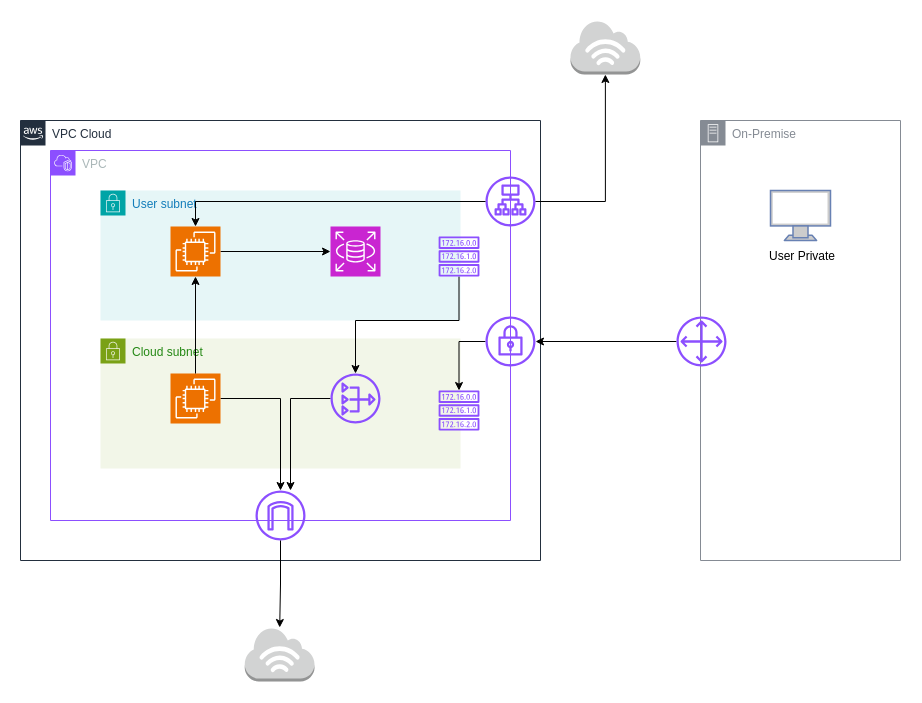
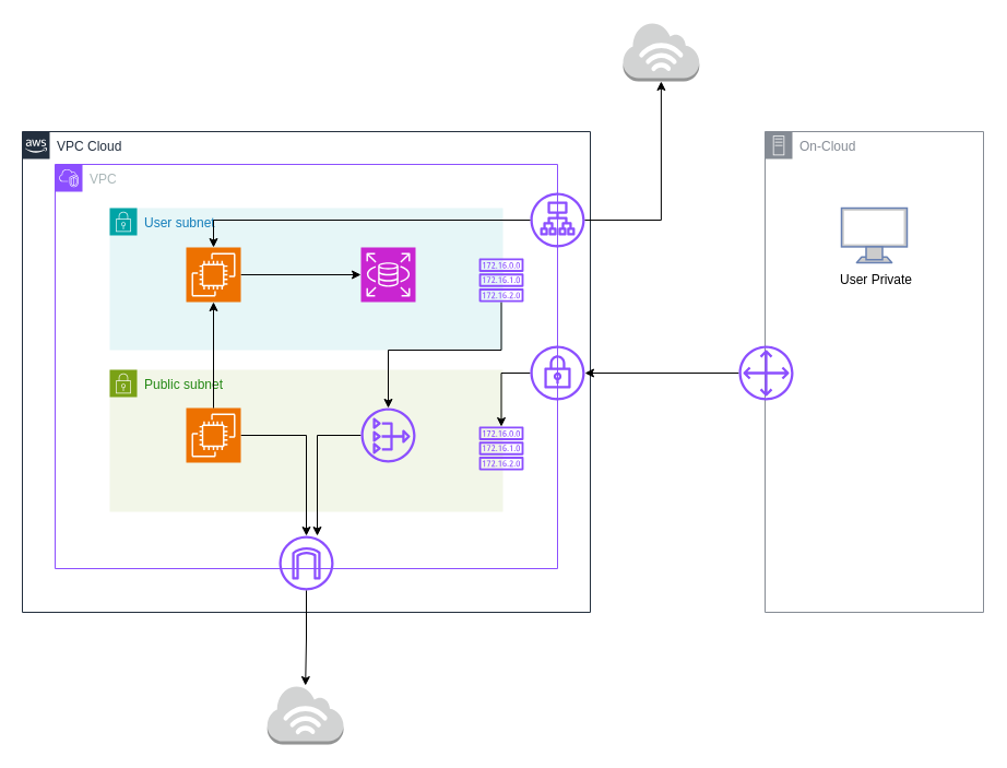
  <mxCell id="0" />
  <mxCell id="1" parent="0" />
  <mxCell id="2" value="VPC" style="points=[[0,0],[0.25,0],[0.5,0],[0.75,0],[1,0],[1,0.25],[1,0.5],[1,0.75],[1,1],[0.75,1],[0.5,1],[0.25,1],[0,1],[0,0.75],[0,0.5],[0,0.25]];outlineConnect=0;gradientColor=none;html=1;whiteSpace=wrap;fontSize=12;fontStyle=0;container=1;pointerEvents=0;collapsible=0;recursiveResize=0;shape=mxgraph.aws4.group;grIcon=mxgraph.aws4.group_vpc2;strokeColor=#8C4FFF;fillColor=none;verticalAlign=top;align=left;spacingLeft=30;fontColor=#AAB7B8;dashed=0;" parent="1" vertex="1"><mxGeometry x="50" y="150" width="460" height="370" as="geometry" /></mxCell>
  <mxCell id="3" value="User subnet" style="points=[[0,0],[0.25,0],[0.5,0],[0.75,0],[1,0],[1,0.25],[1,0.5],[1,0.75],[1,1],[0.75,1],[0.5,1],[0.25,1],[0,1],[0,0.75],[0,0.5],[0,0.25]];outlineConnect=0;gradientColor=none;html=1;whiteSpace=wrap;fontSize=12;fontStyle=0;container=1;pointerEvents=0;collapsible=0;recursiveResize=0;shape=mxgraph.aws4.group;grIcon=mxgraph.aws4.group_security_group;grStroke=0;strokeColor=#00A4A6;fillColor=#E6F6F7;verticalAlign=top;align=left;spacingLeft=30;fontColor=#147EBA;dashed=0;" parent="1" vertex="1"><mxGeometry x="100" y="190" width="360" height="130" as="geometry" /></mxCell>
- <mxCell id="4" value="Cloud subnet" style="points=[[0,0],[0.25,0],[0.5,0],[0.75,0],[1,0],[1,0.25],[1,0.5],[1,0.75],[1,1],[0.75,1],[0.5,1],[0.25,1],[0,1],[0,0.75],[0,0.5],[0,0.25]];outlineConnect=0;gradientColor=none;html=1;whiteSpace=wrap;fontSize=12;fontStyle=0;container=1;pointerEvents=0;collapsible=0;recursiveResize=0;shape=mxgraph.aws4.group;grIcon=mxgraph.aws4.group_security_group;grStroke=0;strokeColor=#7AA116;fillColor=#F2F6E8;verticalAlign=top;align=left;spacingLeft=30;fontColor=#248814;dashed=0;" parent="1" vertex="1"><mxGeometry x="100" y="338" width="360" height="130" as="geometry" /></mxCell>
+ <mxCell id="4" value="Public subnet" style="points=[[0,0],[0.25,0],[0.5,0],[0.75,0],[1,0],[1,0.25],[1,0.5],[1,0.75],[1,1],[0.75,1],[0.5,1],[0.25,1],[0,1],[0,0.75],[0,0.5],[0,0.25]];outlineConnect=0;gradientColor=none;html=1;whiteSpace=wrap;fontSize=12;fontStyle=0;container=1;pointerEvents=0;collapsible=0;recursiveResize=0;shape=mxgraph.aws4.group;grIcon=mxgraph.aws4.group_security_group;grStroke=0;strokeColor=#7AA116;fillColor=#F2F6E8;verticalAlign=top;align=left;spacingLeft=30;fontColor=#248814;dashed=0;" parent="1" vertex="1"><mxGeometry x="100" y="338" width="360" height="130" as="geometry" /></mxCell>
  <mxCell id="5" value="VPC Cloud" style="points=[[0,0],[0.25,0],[0.5,0],[0.75,0],[1,0],[1,0.25],[1,0.5],[1,0.75],[1,1],[0.75,1],[0.5,1],[0.25,1],[0,1],[0,0.75],[0,0.5],[0,0.25]];outlineConnect=0;gradientColor=none;html=1;whiteSpace=wrap;fontSize=12;fontStyle=0;container=1;pointerEvents=0;collapsible=0;recursiveResize=0;shape=mxgraph.aws4.group;grIcon=mxgraph.aws4.group_aws_cloud_alt;strokeColor=#232F3E;fillColor=none;verticalAlign=top;align=left;spacingLeft=30;fontColor=#232F3E;dashed=0;" parent="1" vertex="1"><mxGeometry x="20" width="520" height="440" as="geometry" y="120" /></mxCell>
  <mxCell id="6" style="edgeStyle=orthogonalEdgeStyle;rounded=0;orthogonalLoop=1;jettySize=auto;html=1;" edge="1" parent="5" source="7" target="10"><mxGeometry relative="1" as="geometry" /></mxCell>
  <mxCell id="7" value="" style="sketch=0;points=[[0,0,0],[0.25,0,0],[0.5,0,0],[0.75,0,0],[1,0,0],[0,1,0],[0.25,1,0],[0.5,1,0],[0.75,1,0],[1,1,0],[0,0.25,0],[0,0.5,0],[0,0.75,0],[1,0.25,0],[1,0.5,0],[1,0.75,0]];outlineConnect=0;fontColor=#232F3E;fillColor=#ED7100;strokeColor=#ffffff;dashed=0;verticalLabelPosition=bottom;verticalAlign=top;align=center;html=1;fontSize=12;fontStyle=0;aspect=fixed;shape=mxgraph.aws4.resourceIcon;resIcon=mxgraph.aws4.ec2;" parent="5" vertex="1"><mxGeometry x="150" y="106" width="50" height="50" as="geometry" /></mxCell>
  <mxCell id="8" style="edgeStyle=orthogonalEdgeStyle;rounded=0;orthogonalLoop=1;jettySize=auto;html=1;" edge="1" parent="5" source="9" target="11"><mxGeometry relative="1" as="geometry" /></mxCell>
  <mxCell id="9" value="" style="sketch=0;points=[[0,0,0],[0.25,0,0],[0.5,0,0],[0.75,0,0],[1,0,0],[0,1,0],[0.25,1,0],[0.5,1,0],[0.75,1,0],[1,1,0],[0,0.25,0],[0,0.5,0],[0,0.75,0],[1,0.25,0],[1,0.5,0],[1,0.75,0]];outlineConnect=0;fontColor=#232F3E;fillColor=#ED7100;strokeColor=#ffffff;dashed=0;verticalLabelPosition=bottom;verticalAlign=top;align=center;html=1;fontSize=12;fontStyle=0;aspect=fixed;shape=mxgraph.aws4.resourceIcon;resIcon=mxgraph.aws4.ec2;" parent="5" vertex="1"><mxGeometry x="150" y="253" width="50" height="50" as="geometry" /></mxCell>
  <mxCell id="10" value="" style="sketch=0;points=[[0,0,0],[0.25,0,0],[0.5,0,0],[0.75,0,0],[1,0,0],[0,1,0],[0.25,1,0],[0.5,1,0],[0.75,1,0],[1,1,0],[0,0.25,0],[0,0.5,0],[0,0.75,0],[1,0.25,0],[1,0.5,0],[1,0.75,0]];outlineConnect=0;fontColor=#232F3E;fillColor=#C925D1;strokeColor=#ffffff;dashed=0;verticalLabelPosition=bottom;verticalAlign=top;align=center;html=1;fontSize=12;fontStyle=0;aspect=fixed;shape=mxgraph.aws4.resourceIcon;resIcon=mxgraph.aws4.rds;" parent="5" vertex="1"><mxGeometry x="310" y="106" width="50" height="50" as="geometry" /></mxCell>
  <mxCell id="11" value="" style="sketch=0;outlineConnect=0;fontColor=#232F3E;gradientColor=none;fillColor=#8C4FFF;strokeColor=none;dashed=0;verticalLabelPosition=bottom;verticalAlign=top;align=center;html=1;fontSize=12;fontStyle=0;aspect=fixed;pointerEvents=1;shape=mxgraph.aws4.internet_gateway;" parent="5" vertex="1"><mxGeometry x="235" y="370" width="50" height="50" as="geometry" /></mxCell>
  <mxCell id="12" style="edgeStyle=orthogonalEdgeStyle;rounded=0;orthogonalLoop=1;jettySize=auto;html=1;" edge="1" parent="5" source="13" target="11"><mxGeometry relative="1" as="geometry"><Array as="points"><mxPoint x="270" y="278" /></Array></mxGeometry></mxCell>
  <mxCell id="13" value="" style="sketch=0;outlineConnect=0;fontColor=#232F3E;gradientColor=none;fillColor=#8C4FFF;strokeColor=none;dashed=0;verticalLabelPosition=bottom;verticalAlign=top;align=center;html=1;fontSize=12;fontStyle=0;aspect=fixed;pointerEvents=1;shape=mxgraph.aws4.nat_gateway;" parent="5" vertex="1"><mxGeometry x="310" y="253" width="50" height="50" as="geometry" /></mxCell>
  <mxCell id="14" style="edgeStyle=orthogonalEdgeStyle;rounded=0;orthogonalLoop=1;jettySize=auto;html=1;" edge="1" parent="5" source="15" target="19"><mxGeometry relative="1" as="geometry" /></mxCell>
  <mxCell id="15" value="" style="sketch=0;outlineConnect=0;fontColor=#232F3E;gradientColor=none;fillColor=#8C4FFF;strokeColor=none;dashed=0;verticalLabelPosition=bottom;verticalAlign=top;align=center;html=1;fontSize=12;fontStyle=0;aspect=fixed;pointerEvents=1;shape=mxgraph.aws4.vpn_gateway;" vertex="1" parent="5"><mxGeometry x="465" y="196" width="50" height="50" as="geometry" /></mxCell>
  <mxCell id="16" style="edgeStyle=orthogonalEdgeStyle;rounded=0;orthogonalLoop=1;jettySize=auto;html=1;entryX=0.5;entryY=1;entryDx=0;entryDy=0;entryPerimeter=0;" edge="1" parent="5" source="9" target="7"><mxGeometry relative="1" as="geometry" /></mxCell>
  <mxCell id="17" style="edgeStyle=orthogonalEdgeStyle;rounded=0;orthogonalLoop=1;jettySize=auto;html=1;" edge="1" parent="5" source="18" target="13"><mxGeometry relative="1" as="geometry"><Array as="points"><mxPoint x="439" y="200" /><mxPoint x="335" y="200" /></Array></mxGeometry></mxCell>
  <mxCell id="18" value="" style="sketch=0;outlineConnect=0;fontColor=#232F3E;gradientColor=none;fillColor=#8C4FFF;strokeColor=none;dashed=0;verticalLabelPosition=bottom;verticalAlign=top;align=center;html=1;fontSize=12;fontStyle=0;aspect=fixed;pointerEvents=1;shape=mxgraph.aws4.route_table;" vertex="1" parent="5"><mxGeometry x="418" y="116" width="41.05" height="40" as="geometry" /></mxCell>
  <mxCell id="19" value="" style="sketch=0;outlineConnect=0;fontColor=#232F3E;gradientColor=none;fillColor=#8C4FFF;strokeColor=none;dashed=0;verticalLabelPosition=bottom;verticalAlign=top;align=center;html=1;fontSize=12;fontStyle=0;aspect=fixed;pointerEvents=1;shape=mxgraph.aws4.route_table;" vertex="1" parent="5"><mxGeometry x="418" y="270" width="41.05" height="40" as="geometry" /></mxCell>
  <mxCell id="20" value="" style="sketch=0;outlineConnect=0;fontColor=#232F3E;gradientColor=none;fillColor=#8C4FFF;strokeColor=none;dashed=0;verticalLabelPosition=bottom;verticalAlign=top;align=center;html=1;fontSize=12;fontStyle=0;aspect=fixed;pointerEvents=1;shape=mxgraph.aws4.application_load_balancer;" vertex="1" parent="5"><mxGeometry x="465" y="56" width="50" height="50" as="geometry" /></mxCell>
  <mxCell id="21" style="edgeStyle=orthogonalEdgeStyle;rounded=0;orthogonalLoop=1;jettySize=auto;html=1;entryX=0.5;entryY=0;entryDx=0;entryDy=0;entryPerimeter=0;" edge="1" parent="5" source="20" target="7"><mxGeometry relative="1" as="geometry" /></mxCell>
- <mxCell id="22" value="On-Premise" style="sketch=0;outlineConnect=0;gradientColor=none;html=1;whiteSpace=wrap;fontSize=12;fontStyle=0;shape=mxgraph.aws4.group;grIcon=mxgraph.aws4.group_on_premise;strokeColor=#858B94;fillColor=none;verticalAlign=top;align=left;spacingLeft=30;fontColor=#858B94;dashed=0;" parent="1" vertex="1"><mxGeometry x="700" width="200" height="440" as="geometry" y="120" /></mxCell>
+ <mxCell id="22" value="On-Cloud" style="sketch=0;outlineConnect=0;gradientColor=none;html=1;whiteSpace=wrap;fontSize=12;fontStyle=0;shape=mxgraph.aws4.group;grIcon=mxgraph.aws4.group_on_premise;strokeColor=#858B94;fillColor=none;verticalAlign=top;align=left;spacingLeft=30;fontColor=#858B94;dashed=0;" parent="1" vertex="1"><mxGeometry x="700" width="200" height="440" as="geometry" y="120" /></mxCell>
  <mxCell id="23" value="" style="fontColor=#0066CC;verticalAlign=top;verticalLabelPosition=bottom;labelPosition=center;align=center;html=1;outlineConnect=0;fillColor=#CCCCCC;strokeColor=#6881B3;gradientColor=none;gradientDirection=north;strokeWidth=2;shape=mxgraph.networks.monitor;" parent="1" vertex="1"><mxGeometry x="770" y="190" width="60" height="50" as="geometry" /></mxCell>
  <mxCell id="24" value="User Private" style="text;html=1;align=center;verticalAlign=middle;whiteSpace=wrap;rounded=0;" parent="1" vertex="1"><mxGeometry x="747" y="241" width="110" height="30" as="geometry" /></mxCell>
  <mxCell id="25" style="edgeStyle=orthogonalEdgeStyle;rounded=0;orthogonalLoop=1;jettySize=auto;html=1;" edge="1" parent="1" source="26" target="15"><mxGeometry relative="1" as="geometry" /></mxCell>
  <mxCell id="26" value="" style="sketch=0;outlineConnect=0;fontColor=#232F3E;gradientColor=none;fillColor=#8C4FFF;strokeColor=none;dashed=0;verticalLabelPosition=bottom;verticalAlign=top;align=center;html=1;fontSize=12;fontStyle=0;aspect=fixed;pointerEvents=1;shape=mxgraph.aws4.customer_gateway;" vertex="1" parent="1"><mxGeometry x="676" y="316" width="50" height="50" as="geometry" /></mxCell>
  <mxCell id="27" value="" style="outlineConnect=0;dashed=0;verticalLabelPosition=bottom;verticalAlign=top;align=center;html=1;shape=mxgraph.aws3.internet_3;fillColor=#D2D3D3;gradientColor=none;" vertex="1" parent="1"><mxGeometry x="244.25" y="627" width="69.75" height="54" as="geometry" /></mxCell>
  <mxCell id="28" style="edgeStyle=orthogonalEdgeStyle;rounded=0;orthogonalLoop=1;jettySize=auto;html=1;" edge="1" parent="1" source="11" target="27"><mxGeometry relative="1" as="geometry" /></mxCell>
  <mxCell id="29" value="" style="outlineConnect=0;dashed=0;verticalLabelPosition=bottom;verticalAlign=top;align=center;html=1;shape=mxgraph.aws3.internet_3;fillColor=#D2D3D3;gradientColor=none;" vertex="1" parent="1"><mxGeometry x="570" y="20" width="69.75" height="54" as="geometry" /></mxCell>
  <mxCell id="30" style="edgeStyle=orthogonalEdgeStyle;rounded=0;orthogonalLoop=1;jettySize=auto;html=1;entryX=0.5;entryY=1;entryDx=0;entryDy=0;entryPerimeter=0;" edge="1" parent="1" source="20" target="29"><mxGeometry relative="1" as="geometry" /></mxCell>
